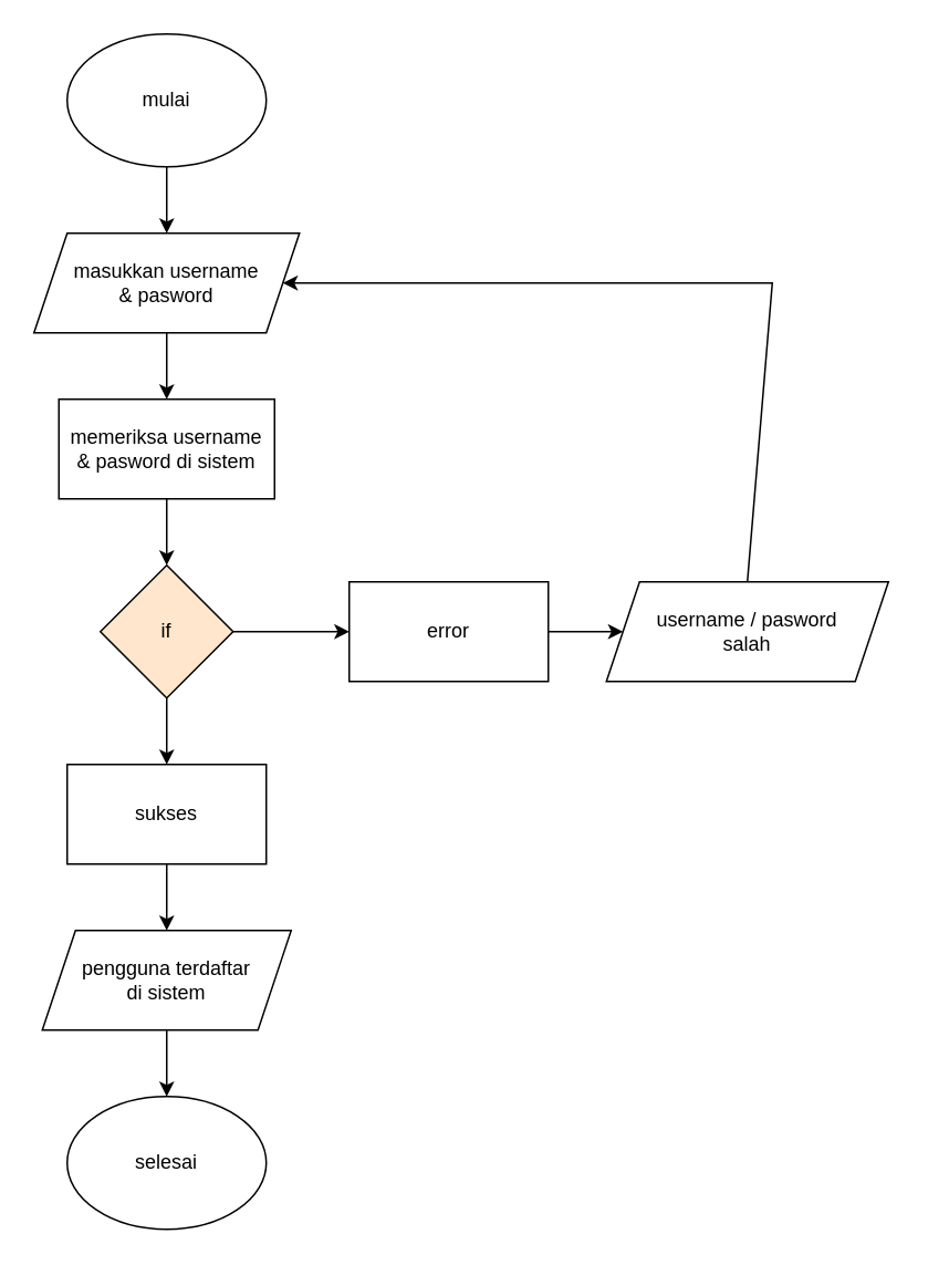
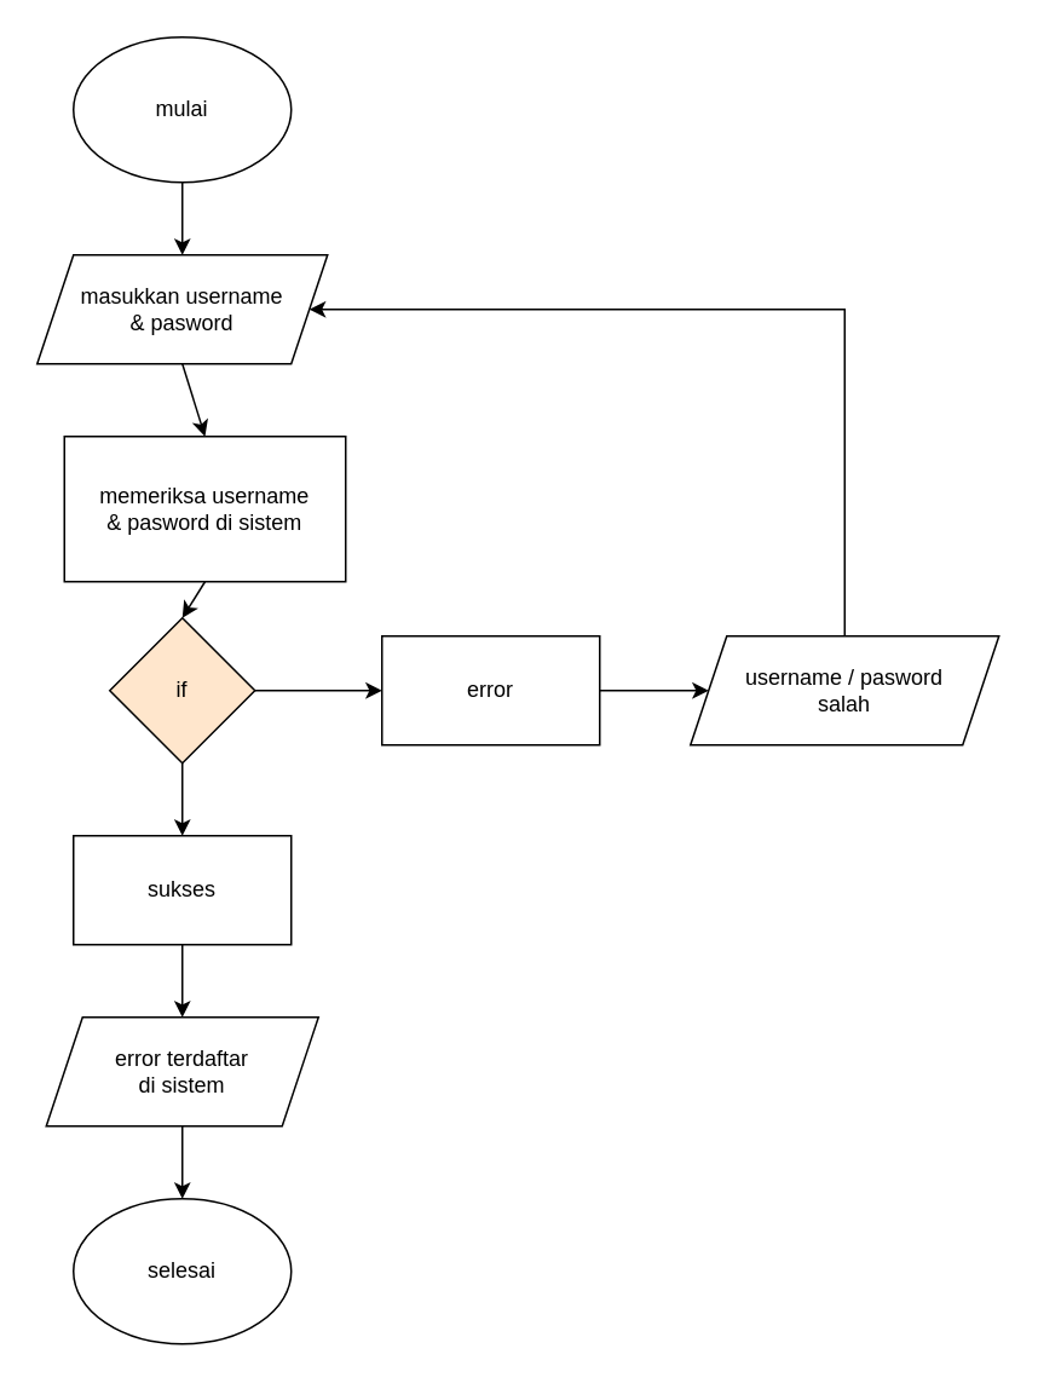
  <mxCell id="0" />
  <mxCell id="1" parent="0" />
  <mxCell id="2" value="mulai" style="ellipse;whiteSpace=wrap;html=1;" vertex="1" parent="1"><mxGeometry x="40" y="20" width="120" height="80" as="geometry" /></mxCell>
  <mxCell id="3" value="masukkan username&lt;div&gt;&amp;amp; pasword&lt;/div&gt;" style="shape=parallelogram;perimeter=parallelogramPerimeter;whiteSpace=wrap;html=1;fixedSize=1;" vertex="1" parent="1"><mxGeometry x="20" y="140" width="160" height="60" as="geometry" /></mxCell>
- <mxCell id="4" value="memeriksa username&lt;div&gt;&amp;amp; pasword di sistem&lt;/div&gt;" style="rounded=0;whiteSpace=wrap;html=1;" vertex="1" parent="1"><mxGeometry x="35" y="240" width="130" height="60" as="geometry" /></mxCell>
+ <mxCell id="4" value="memeriksa username&lt;div&gt;&amp;amp; pasword di sistem&lt;/div&gt;" style="rounded=0;whiteSpace=wrap;html=1;" vertex="1" parent="1"><mxGeometry x="35" y="240" width="155" height="80" as="geometry" /></mxCell>
  <mxCell id="5" value="if" style="rhombus;whiteSpace=wrap;html=1;fillColor=#ffe6cc;" vertex="1" parent="1"><mxGeometry x="60" y="340" width="80" height="80" as="geometry" /></mxCell>
  <mxCell id="6" value="sukses" style="rounded=0;whiteSpace=wrap;html=1;" vertex="1" parent="1"><mxGeometry x="40" y="460" width="120" height="60" as="geometry" /></mxCell>
  <mxCell id="7" value="error" style="rounded=0;whiteSpace=wrap;html=1;" vertex="1" parent="1"><mxGeometry x="210" y="350" width="120" height="60" as="geometry" /></mxCell>
  <mxCell id="8" value="selesai" style="ellipse;whiteSpace=wrap;html=1;" vertex="1" parent="1"><mxGeometry x="40" y="660" width="120" height="80" as="geometry" /></mxCell>
  <mxCell id="9" value="" style="endArrow=classic;html=1;rounded=0;exitX=0.5;exitY=1;exitDx=0;exitDy=0;entryX=0.5;entryY=0;entryDx=0;entryDy=0;" edge="1" parent="1" source="2" target="3"><mxGeometry width="50" height="50" relative="1" as="geometry"><mxPoint x="75" y="160" as="sourcePoint" /><mxPoint x="230" y="130" as="targetPoint" /></mxGeometry></mxCell>
  <mxCell id="10" value="" style="endArrow=classic;html=1;rounded=0;exitX=0.5;exitY=1;exitDx=0;exitDy=0;entryX=0.5;entryY=0;entryDx=0;entryDy=0;" edge="1" parent="1" source="3" target="4"><mxGeometry width="50" height="50" relative="1" as="geometry"><mxPoint x="320" y="190" as="sourcePoint" /><mxPoint x="370" y="140" as="targetPoint" /></mxGeometry></mxCell>
  <mxCell id="11" value="" style="endArrow=classic;html=1;rounded=0;exitX=0.5;exitY=1;exitDx=0;exitDy=0;entryX=0.5;entryY=0;entryDx=0;entryDy=0;" edge="1" parent="1" source="4" target="5"><mxGeometry width="50" height="50" relative="1" as="geometry"><mxPoint x="320" y="390" as="sourcePoint" /><mxPoint x="370" y="340" as="targetPoint" /></mxGeometry></mxCell>
  <mxCell id="12" value="" style="endArrow=classic;html=1;rounded=0;exitX=0.5;exitY=1;exitDx=0;exitDy=0;entryX=0.5;entryY=0;entryDx=0;entryDy=0;" edge="1" parent="1" source="5" target="6"><mxGeometry width="50" height="50" relative="1" as="geometry"><mxPoint x="320" y="390" as="sourcePoint" /><mxPoint x="370" y="340" as="targetPoint" /></mxGeometry></mxCell>
  <mxCell id="13" value="" style="endArrow=classic;html=1;rounded=0;exitX=1;exitY=0.5;exitDx=0;exitDy=0;entryX=0;entryY=0.5;entryDx=0;entryDy=0;" edge="1" parent="1" source="5" target="7"><mxGeometry width="50" height="50" relative="1" as="geometry"><mxPoint x="320" y="390" as="sourcePoint" /><mxPoint x="370" y="340" as="targetPoint" /></mxGeometry></mxCell>
  <mxCell id="14" value="" style="endArrow=classic;html=1;rounded=0;entryX=1;entryY=0.5;entryDx=0;entryDy=0;exitX=0.5;exitY=0;exitDx=0;exitDy=0;" edge="1" parent="1" source="16" target="3"><mxGeometry width="50" height="50" relative="1" as="geometry"><mxPoint x="440" y="320" as="sourcePoint" /><mxPoint x="365" y="170" as="targetPoint" /><Array as="points"><mxPoint x="465" y="170" /></Array></mxGeometry></mxCell>
  <mxCell id="15" value="" style="endArrow=classic;html=1;rounded=0;exitX=0.5;exitY=1;exitDx=0;exitDy=0;entryX=0.5;entryY=0;entryDx=0;entryDy=0;" edge="1" parent="1" source="6" target="18"><mxGeometry width="50" height="50" relative="1" as="geometry"><mxPoint x="320" y="490" as="sourcePoint" /><mxPoint x="130" y="550" as="targetPoint" /></mxGeometry></mxCell>
- <mxCell id="16" value="username / pasword&lt;div&gt;salah&lt;/div&gt;" style="shape=parallelogram;perimeter=parallelogramPerimeter;whiteSpace=wrap;html=1;fixedSize=1;" vertex="1" parent="1"><mxGeometry x="365" y="350" width="170" height="60" as="geometry" /></mxCell>
+ <mxCell id="16" value="username / pasword&lt;div&gt;salah&lt;/div&gt;" style="shape=parallelogram;perimeter=parallelogramPerimeter;whiteSpace=wrap;html=1;fixedSize=1;" vertex="1" parent="1"><mxGeometry x="380" y="350" width="170" height="60" as="geometry" /></mxCell>
  <mxCell id="17" value="" style="endArrow=classic;html=1;rounded=0;exitX=1;exitY=0.5;exitDx=0;exitDy=0;entryX=0;entryY=0.5;entryDx=0;entryDy=0;" edge="1" parent="1" source="7" target="16"><mxGeometry width="50" height="50" relative="1" as="geometry"><mxPoint x="320" y="290" as="sourcePoint" /><mxPoint x="370" y="240" as="targetPoint" /></mxGeometry></mxCell>
- <mxCell id="18" value="pengguna terdaftar&lt;div&gt;di sistem&lt;/div&gt;" style="shape=parallelogram;perimeter=parallelogramPerimeter;whiteSpace=wrap;html=1;fixedSize=1;" vertex="1" parent="1"><mxGeometry x="25" y="560" width="150" height="60" as="geometry" /></mxCell>
+ <mxCell id="18" value="error terdaftar&lt;div&gt;di sistem&lt;/div&gt;" style="shape=parallelogram;perimeter=parallelogramPerimeter;whiteSpace=wrap;html=1;fixedSize=1;" vertex="1" parent="1"><mxGeometry x="25" y="560" width="150" height="60" as="geometry" /></mxCell>
  <mxCell id="19" value="" style="endArrow=classic;html=1;rounded=0;exitX=0.5;exitY=1;exitDx=0;exitDy=0;entryX=0.5;entryY=0;entryDx=0;entryDy=0;" edge="1" parent="1" source="18" target="8"><mxGeometry width="50" height="50" relative="1" as="geometry"><mxPoint x="320" y="690" as="sourcePoint" /><mxPoint x="370" y="640" as="targetPoint" /></mxGeometry></mxCell>
